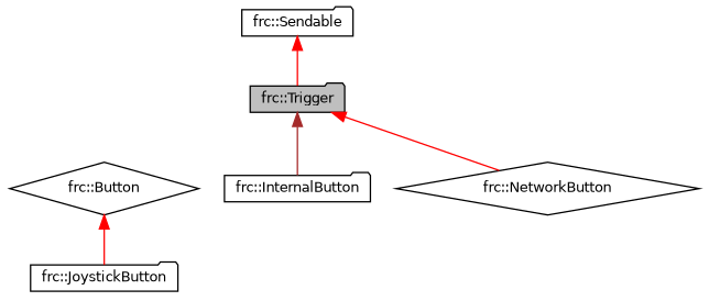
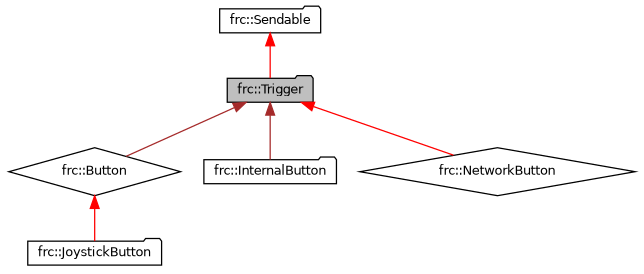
  digraph {
    node [color=black fillcolor=white fontname=Helvetica fontsize=10 shape=folder style=filled]
    edge [color=red dir=back fontname=Helvetica fontsize=10 labelfontname=Helvetica labelfontsize=10 style=solid]
    n1 [fillcolor=grey75 fontcolor=black height=0.2 label="frc::Trigger" width=0.4]
    n2 [height=0.2 label="frc::Button" shape=diamond width=0.4]
    n3 [height=0.2 label="frc::InternalButton" width=0.4]
    n4 [height=0.2 label="frc::NetworkButton" shape=diamond width=0.4]
    n5 [height=0.2 label="frc::JoystickButton" width=0.4]
    n6 [height=0.2 label="frc::Sendable" width=0.4]
+   n1 -> n2 [color=brown]
    n1 -> n3 [color=brown]
    n1 -> n4
    n2 -> n5
    n6 -> n1
  }
